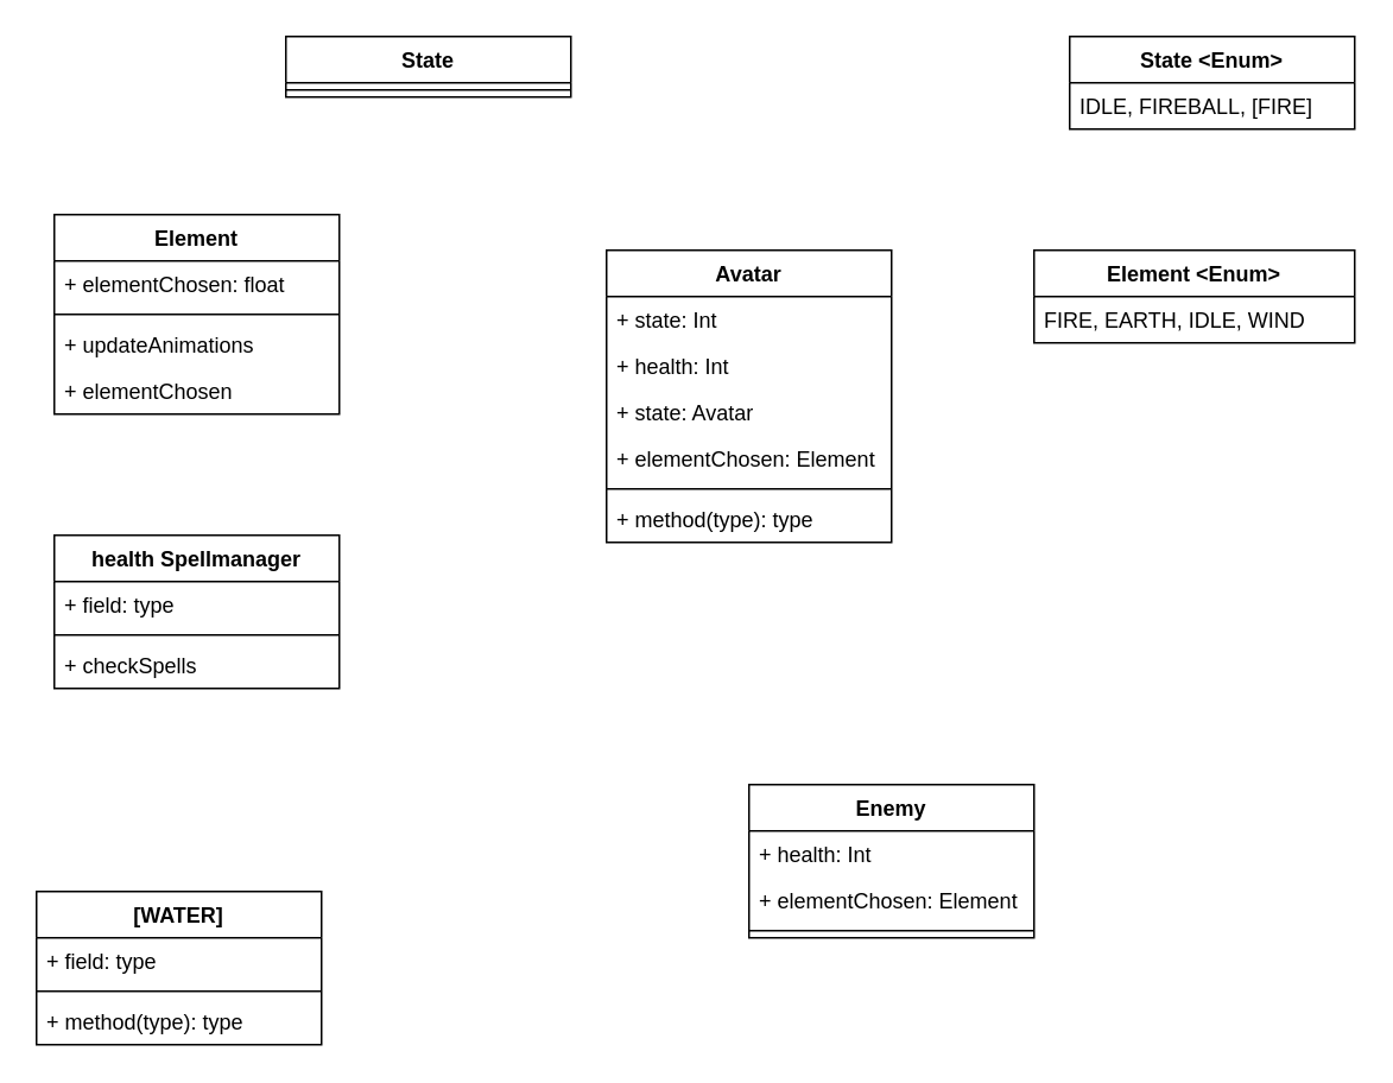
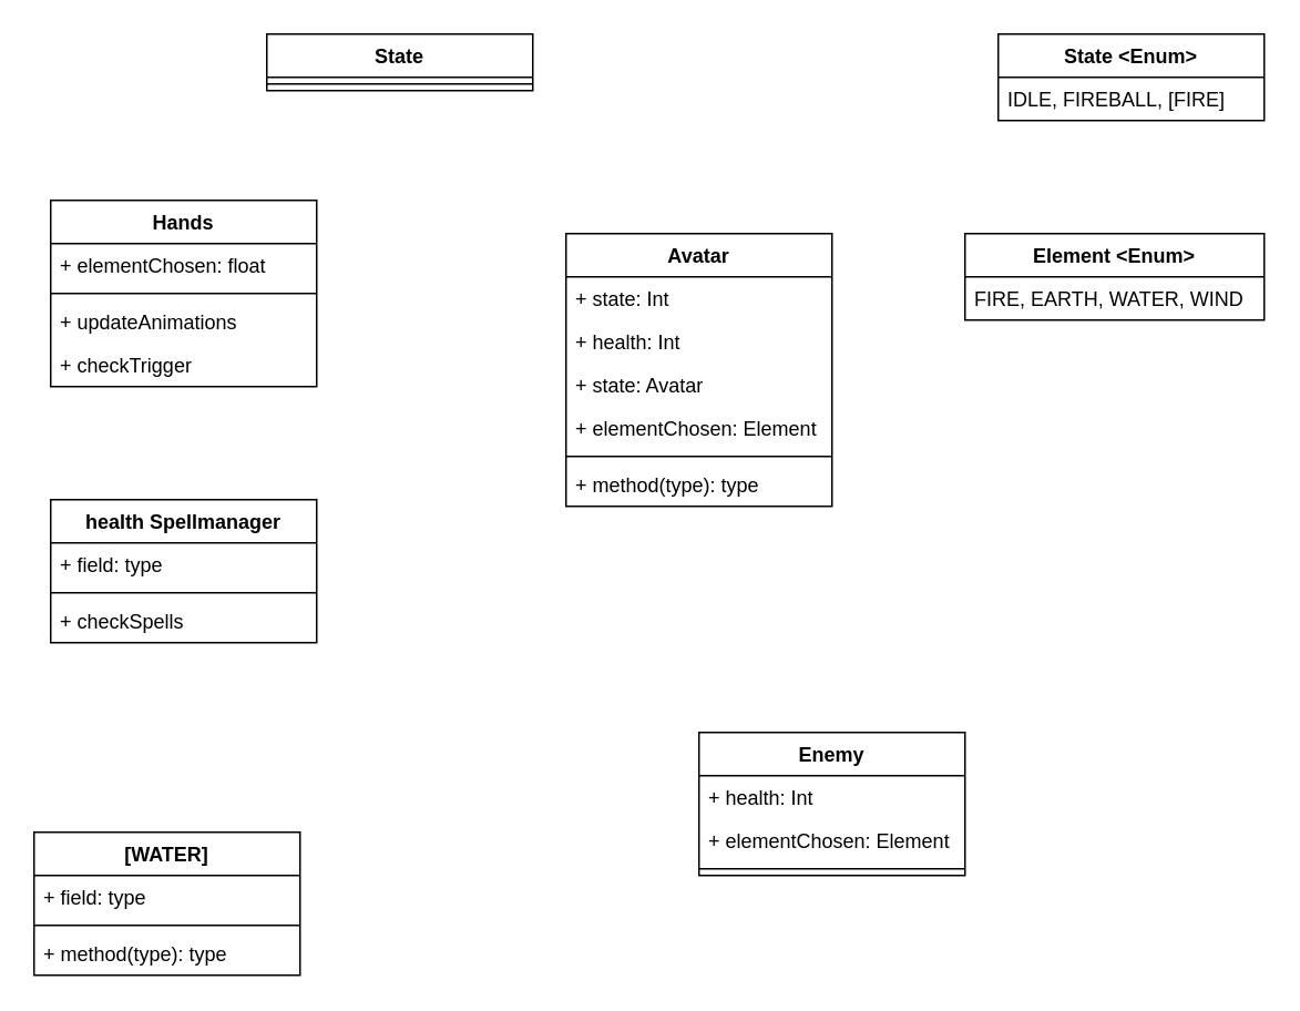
  <mxCell id="0" />
  <mxCell id="1" parent="0" />
  <mxCell id="2" value="Avatar" style="swimlane;fontStyle=1;align=center;verticalAlign=top;childLayout=stackLayout;horizontal=1;startSize=26;horizontalStack=0;resizeParent=1;resizeParentMax=0;resizeLast=0;collapsible=1;marginBottom=0;" vertex="1" parent="1"><mxGeometry x="340" y="140" width="160" height="164" as="geometry" /></mxCell>
  <mxCell id="3" value="+ state: Int" style="text;strokeColor=none;fillColor=none;align=left;verticalAlign=top;spacingLeft=4;spacingRight=4;overflow=hidden;rotatable=0;points=[[0,0.5],[1,0.5]];portConstraint=eastwest;" vertex="1" parent="2"><mxGeometry y="26" width="160" height="26" as="geometry" /></mxCell>
  <mxCell id="4" value="+ health: Int" style="text;strokeColor=none;fillColor=none;align=left;verticalAlign=top;spacingLeft=4;spacingRight=4;overflow=hidden;rotatable=0;points=[[0,0.5],[1,0.5]];portConstraint=eastwest;" vertex="1" parent="2"><mxGeometry y="52" width="160" height="26" as="geometry" /></mxCell>
  <mxCell id="5" value="+ state: Avatar" style="text;strokeColor=none;fillColor=none;align=left;verticalAlign=top;spacingLeft=4;spacingRight=4;overflow=hidden;rotatable=0;points=[[0,0.5],[1,0.5]];portConstraint=eastwest;" vertex="1" parent="2"><mxGeometry y="78" width="160" height="26" as="geometry" /></mxCell>
  <mxCell id="6" value="+ elementChosen: Element" style="text;strokeColor=none;fillColor=none;align=left;verticalAlign=top;spacingLeft=4;spacingRight=4;overflow=hidden;rotatable=0;points=[[0,0.5],[1,0.5]];portConstraint=eastwest;" vertex="1" parent="2"><mxGeometry y="104" width="160" height="26" as="geometry" /></mxCell>
  <mxCell id="7" value="" style="line;strokeWidth=1;fillColor=none;align=left;verticalAlign=middle;spacingTop=-1;spacingLeft=3;spacingRight=3;rotatable=0;labelPosition=right;points=[];portConstraint=eastwest;" vertex="1" parent="2"><mxGeometry y="130" width="160" height="8" as="geometry" /></mxCell>
  <mxCell id="8" value="+ method(type): type" style="text;strokeColor=none;fillColor=none;align=left;verticalAlign=top;spacingLeft=4;spacingRight=4;overflow=hidden;rotatable=0;points=[[0,0.5],[1,0.5]];portConstraint=eastwest;" vertex="1" parent="2"><mxGeometry y="138" width="160" height="26" as="geometry" /></mxCell>
  <mxCell id="9" value="[WATER]" style="swimlane;fontStyle=1;align=center;verticalAlign=top;childLayout=stackLayout;horizontal=1;startSize=26;horizontalStack=0;resizeParent=1;resizeParentMax=0;resizeLast=0;collapsible=1;marginBottom=0;" vertex="1" parent="1"><mxGeometry x="20" y="500" width="160" height="86" as="geometry" /></mxCell>
  <mxCell id="10" value="+ field: type" style="text;strokeColor=none;fillColor=none;align=left;verticalAlign=top;spacingLeft=4;spacingRight=4;overflow=hidden;rotatable=0;points=[[0,0.5],[1,0.5]];portConstraint=eastwest;" vertex="1" parent="9"><mxGeometry y="26" width="160" height="26" as="geometry" /></mxCell>
  <mxCell id="11" value="" style="line;strokeWidth=1;fillColor=none;align=left;verticalAlign=middle;spacingTop=-1;spacingLeft=3;spacingRight=3;rotatable=0;labelPosition=right;points=[];portConstraint=eastwest;" vertex="1" parent="9"><mxGeometry y="52" width="160" height="8" as="geometry" /></mxCell>
  <mxCell id="12" value="+ method(type): type" style="text;strokeColor=none;fillColor=none;align=left;verticalAlign=top;spacingLeft=4;spacingRight=4;overflow=hidden;rotatable=0;points=[[0,0.5],[1,0.5]];portConstraint=eastwest;" vertex="1" parent="9"><mxGeometry y="60" width="160" height="26" as="geometry" /></mxCell>
  <mxCell id="13" value="health Spellmanager" style="swimlane;fontStyle=1;align=center;verticalAlign=top;childLayout=stackLayout;horizontal=1;startSize=26;horizontalStack=0;resizeParent=1;resizeParentMax=0;resizeLast=0;collapsible=1;marginBottom=0;" vertex="1" parent="1"><mxGeometry x="30" y="300" width="160" height="86" as="geometry" /></mxCell>
  <mxCell id="14" value="+ field: type" style="text;strokeColor=none;fillColor=none;align=left;verticalAlign=top;spacingLeft=4;spacingRight=4;overflow=hidden;rotatable=0;points=[[0,0.5],[1,0.5]];portConstraint=eastwest;" vertex="1" parent="13"><mxGeometry y="26" width="160" height="26" as="geometry" /></mxCell>
  <mxCell id="15" value="" style="line;strokeWidth=1;fillColor=none;align=left;verticalAlign=middle;spacingTop=-1;spacingLeft=3;spacingRight=3;rotatable=0;labelPosition=right;points=[];portConstraint=eastwest;" vertex="1" parent="13"><mxGeometry y="52" width="160" height="8" as="geometry" /></mxCell>
  <mxCell id="16" value="+ checkSpells" style="text;strokeColor=none;fillColor=none;align=left;verticalAlign=top;spacingLeft=4;spacingRight=4;overflow=hidden;rotatable=0;points=[[0,0.5],[1,0.5]];portConstraint=eastwest;" vertex="1" parent="13"><mxGeometry y="60" width="160" height="26" as="geometry" /></mxCell>
  <mxCell id="17" value="State &lt;Enum&gt;" style="swimlane;fontStyle=1;align=center;verticalAlign=top;childLayout=stackLayout;horizontal=1;startSize=26;horizontalStack=0;resizeParent=1;resizeParentMax=0;resizeLast=0;collapsible=1;marginBottom=0;" vertex="1" parent="1"><mxGeometry x="600" y="20" width="160" height="52" as="geometry" /></mxCell>
  <mxCell id="18" value="IDLE, FIREBALL, [FIRE]" style="text;strokeColor=none;fillColor=none;align=left;verticalAlign=top;spacingLeft=4;spacingRight=4;overflow=hidden;rotatable=0;points=[[0,0.5],[1,0.5]];portConstraint=eastwest;" vertex="1" parent="17"><mxGeometry y="26" width="160" height="26" as="geometry" /></mxCell>
  <mxCell id="19" value="Element &lt;Enum&gt;" style="swimlane;fontStyle=1;align=center;verticalAlign=top;childLayout=stackLayout;horizontal=1;startSize=26;horizontalStack=0;resizeParent=1;resizeParentMax=0;resizeLast=0;collapsible=1;marginBottom=0;" vertex="1" parent="1"><mxGeometry x="580" y="140" width="180" height="52" as="geometry" /></mxCell>
- <mxCell id="20" value="FIRE, EARTH, IDLE, WIND" style="text;strokeColor=none;fillColor=none;align=left;verticalAlign=top;spacingLeft=4;spacingRight=4;overflow=hidden;rotatable=0;points=[[0,0.5],[1,0.5]];portConstraint=eastwest;" vertex="1" parent="19"><mxGeometry y="26" width="180" height="26" as="geometry" /></mxCell>
- <mxCell id="21" value="Element" style="swimlane;fontStyle=1;align=center;verticalAlign=top;childLayout=stackLayout;horizontal=1;startSize=26;horizontalStack=0;resizeParent=1;resizeParentMax=0;resizeLast=0;collapsible=1;marginBottom=0;" vertex="1" parent="1"><mxGeometry x="30" y="120" width="160" height="112" as="geometry" /></mxCell>
+ <mxCell id="20" value="FIRE, EARTH, WATER, WIND" style="text;strokeColor=none;fillColor=none;align=left;verticalAlign=top;spacingLeft=4;spacingRight=4;overflow=hidden;rotatable=0;points=[[0,0.5],[1,0.5]];portConstraint=eastwest;" vertex="1" parent="19"><mxGeometry y="26" width="180" height="26" as="geometry" /></mxCell>
+ <mxCell id="21" value="Hands" style="swimlane;fontStyle=1;align=center;verticalAlign=top;childLayout=stackLayout;horizontal=1;startSize=26;horizontalStack=0;resizeParent=1;resizeParentMax=0;resizeLast=0;collapsible=1;marginBottom=0;" vertex="1" parent="1"><mxGeometry x="30" y="120" width="160" height="112" as="geometry" /></mxCell>
  <mxCell id="22" value="+ elementChosen: float" style="text;strokeColor=none;fillColor=none;align=left;verticalAlign=top;spacingLeft=4;spacingRight=4;overflow=hidden;rotatable=0;points=[[0,0.5],[1,0.5]];portConstraint=eastwest;" vertex="1" parent="21"><mxGeometry y="26" width="160" height="26" as="geometry" /></mxCell>
  <mxCell id="23" value="" style="line;strokeWidth=1;fillColor=none;align=left;verticalAlign=middle;spacingTop=-1;spacingLeft=3;spacingRight=3;rotatable=0;labelPosition=right;points=[];portConstraint=eastwest;" vertex="1" parent="21"><mxGeometry y="52" width="160" height="8" as="geometry" /></mxCell>
  <mxCell id="24" value="+ updateAnimations" style="text;strokeColor=none;fillColor=none;align=left;verticalAlign=top;spacingLeft=4;spacingRight=4;overflow=hidden;rotatable=0;points=[[0,0.5],[1,0.5]];portConstraint=eastwest;" vertex="1" parent="21"><mxGeometry y="60" width="160" height="26" as="geometry" /></mxCell>
- <mxCell id="25" value="+ elementChosen" style="text;strokeColor=none;fillColor=none;align=left;verticalAlign=top;spacingLeft=4;spacingRight=4;overflow=hidden;rotatable=0;points=[[0,0.5],[1,0.5]];portConstraint=eastwest;" vertex="1" parent="21"><mxGeometry y="86" width="160" height="26" as="geometry" /></mxCell>
+ <mxCell id="25" value="+ checkTrigger" style="text;strokeColor=none;fillColor=none;align=left;verticalAlign=top;spacingLeft=4;spacingRight=4;overflow=hidden;rotatable=0;points=[[0,0.5],[1,0.5]];portConstraint=eastwest;" vertex="1" parent="21"><mxGeometry y="86" width="160" height="26" as="geometry" /></mxCell>
  <mxCell id="26" value="State" style="swimlane;fontStyle=1;align=center;verticalAlign=top;childLayout=stackLayout;horizontal=1;startSize=26;horizontalStack=0;resizeParent=1;resizeParentMax=0;resizeLast=0;collapsible=1;marginBottom=0;" vertex="1" parent="1"><mxGeometry x="160" y="20" width="160" height="34" as="geometry" /></mxCell>
  <mxCell id="27" value="" style="line;strokeWidth=1;fillColor=none;align=left;verticalAlign=middle;spacingTop=-1;spacingLeft=3;spacingRight=3;rotatable=0;labelPosition=right;points=[];portConstraint=eastwest;" vertex="1" parent="26"><mxGeometry y="26" width="160" height="8" as="geometry" /></mxCell>
  <mxCell id="28" value="Enemy" style="swimlane;fontStyle=1;align=center;verticalAlign=top;childLayout=stackLayout;horizontal=1;startSize=26;horizontalStack=0;resizeParent=1;resizeParentMax=0;resizeLast=0;collapsible=1;marginBottom=0;" vertex="1" parent="1"><mxGeometry x="420" y="440" width="160" height="86" as="geometry" /></mxCell>
  <mxCell id="29" value="+ health: Int" style="text;strokeColor=none;fillColor=none;align=left;verticalAlign=top;spacingLeft=4;spacingRight=4;overflow=hidden;rotatable=0;points=[[0,0.5],[1,0.5]];portConstraint=eastwest;" vertex="1" parent="28"><mxGeometry y="26" width="160" height="26" as="geometry" /></mxCell>
  <mxCell id="30" value="+ elementChosen: Element" style="text;strokeColor=none;fillColor=none;align=left;verticalAlign=top;spacingLeft=4;spacingRight=4;overflow=hidden;rotatable=0;points=[[0,0.5],[1,0.5]];portConstraint=eastwest;" vertex="1" parent="28"><mxGeometry y="52" width="160" height="26" as="geometry" /></mxCell>
  <mxCell id="31" value="" style="line;strokeWidth=1;fillColor=none;align=left;verticalAlign=middle;spacingTop=-1;spacingLeft=3;spacingRight=3;rotatable=0;labelPosition=right;points=[];portConstraint=eastwest;" vertex="1" parent="28"><mxGeometry y="78" width="160" height="8" as="geometry" /></mxCell>
